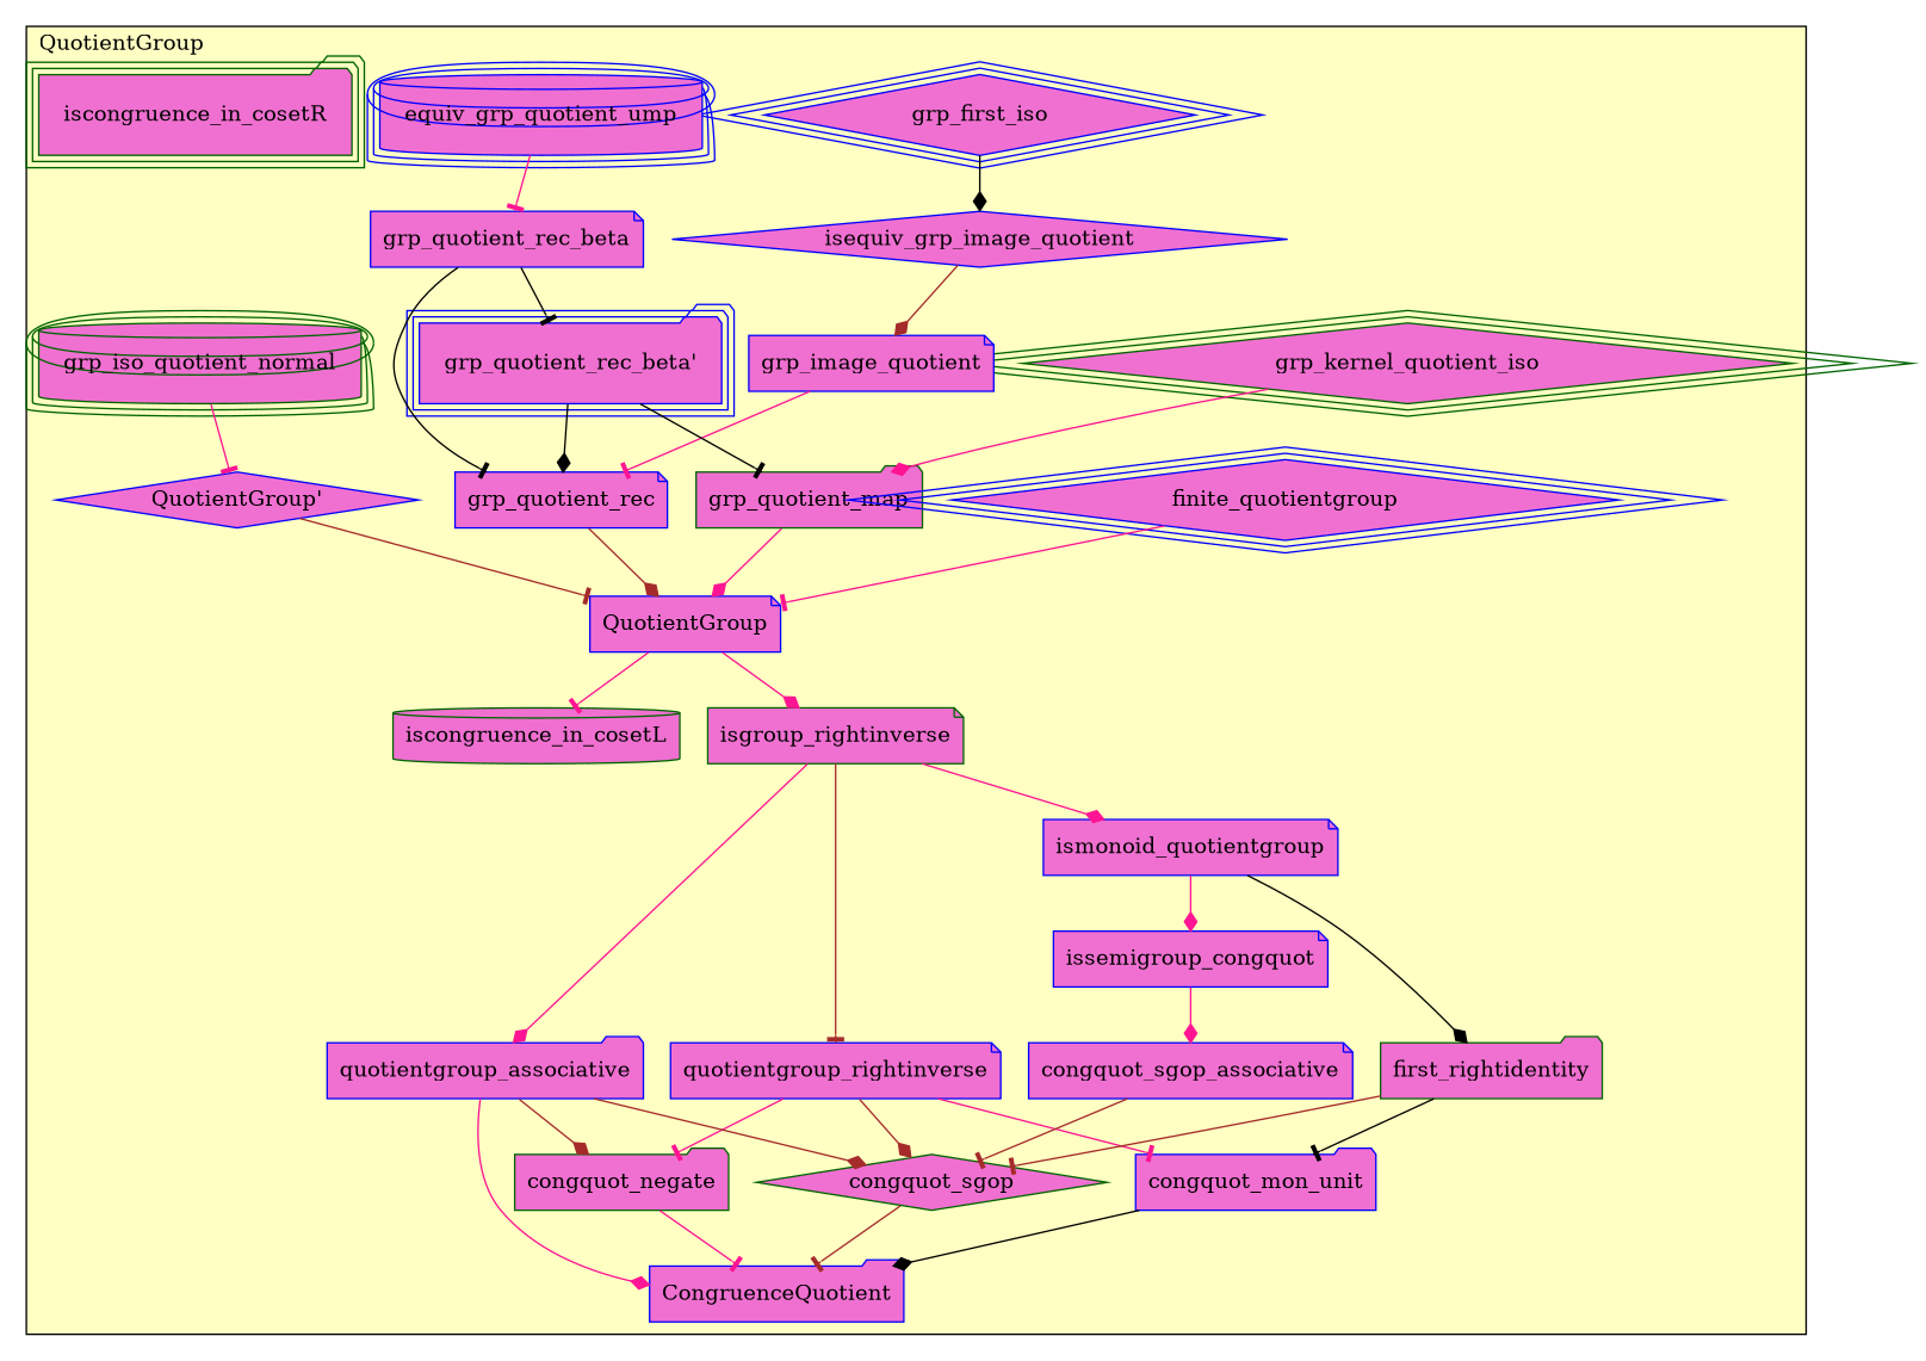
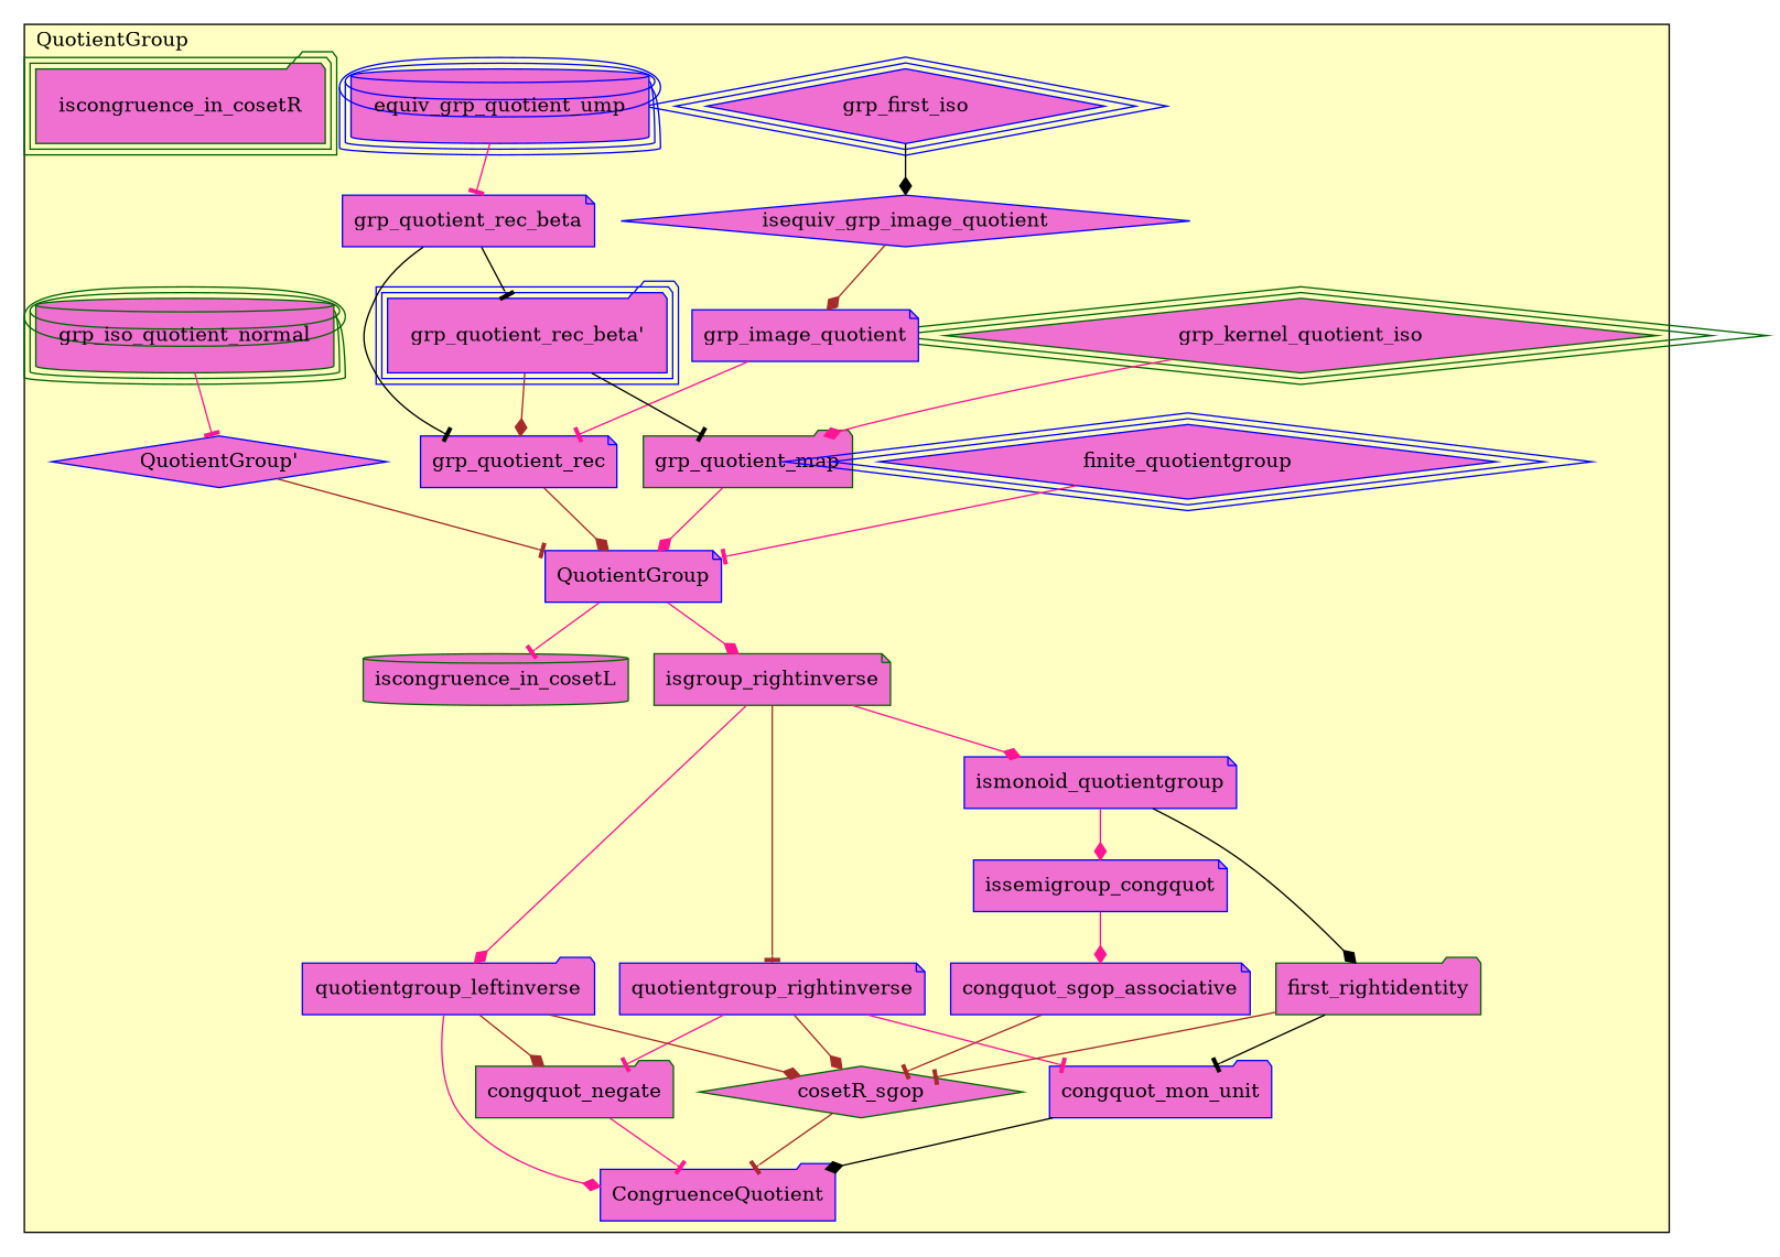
  digraph {
    node [color=blue fillcolor="#F070D1" shape=note style=filled]
    edge [arrowhead=diamond color=deeppink]
    n1 [color=darkgreen label=grp_kernel_quotient_iso peripheries=3 shape=diamond]
    n2 [label=finite_quotientgroup peripheries=3 shape=diamond]
    n3 [label=grp_first_iso peripheries=3 shape=diamond]
    n4 [label=isequiv_grp_image_quotient shape=diamond]
    n5 [label=grp_image_quotient]
    n6 [label=equiv_grp_quotient_ump peripheries=3 shape=cylinder]
    n7 [color=darkgreen label=grp_iso_quotient_normal peripheries=3 shape=cylinder]
    n8 [label="grp_quotient_rec_beta'" peripheries=3 shape=folder]
    n9 [label=grp_quotient_rec_beta]
    n10 [label="QuotientGroup'" shape=diamond]
    n11 [label=grp_quotient_rec]
    n12 [color=darkgreen label=grp_quotient_map shape=folder]
    n13 [label=QuotientGroup]
    n14 [color=darkgreen label=iscongruence_in_cosetR peripheries=3 shape=folder]
    n15 [color=darkgreen label=iscongruence_in_cosetL shape=cylinder]
    n16 [color=darkgreen label=isgroup_rightinverse]
    n17 [label=quotientgroup_rightinverse]
-   n18 [label=quotientgroup_associative shape=folder]
+   n18 [label=quotientgroup_leftinverse shape=folder]
    n19 [label=ismonoid_quotientgroup]
    n20 [color=darkgreen label=first_rightidentity shape=folder]
    n21 [label=issemigroup_congquot]
    n22 [label=congquot_sgop_associative]
    n23 [color=darkgreen label=congquot_negate shape=folder]
    n24 [label=congquot_mon_unit shape=folder]
-   n25 [color=darkgreen label=congquot_sgop shape=diamond]
+   n25 [color=darkgreen label=cosetR_sgop shape=diamond]
    n26 [label=CongruenceQuotient shape=folder]
    subgraph cluster_1 {
      fillcolor="#FFFFC3"
      label=QuotientGroup
      labeljust=l
      style=filled
      n1
      n2
      n3
      n4
      n5
      n6
      n7
      n8
      n9
      n10
      n11
      n12
      n13
      n14
      n15
      n16
      n17
      n18
      n19
      n20
      n21
      n22
      n23
      n24
      n25
      n26
    }
    n1 -> n12
    n2 -> n13 [arrowhead=tee]
    n3 -> n4 [color=black]
    n4 -> n5 [color=brown]
    n5 -> n11 [arrowhead=tee]
    n6 -> n9 [arrowhead=tee]
    n7 -> n10 [arrowhead=tee]
-   n8 -> n11 [color=black]
+   n8 -> n11 [color=brown]
    n8 -> n12 [arrowhead=tee color=black]
    n9 -> n8 [arrowhead=tee color=black]
    n9 -> n11 [arrowhead=tee color=black]
    n10 -> n13 [arrowhead=tee color=brown]
    n11 -> n13 [color=brown]
    n12 -> n13
    n13 -> n15 [arrowhead=tee]
    n13 -> n16
    n16 -> n17 [arrowhead=tee color=brown]
    n16 -> n18
    n16 -> n19
    n17 -> n23 [arrowhead=tee]
    n17 -> n24 [arrowhead=tee]
    n17 -> n25 [color=brown]
    n18 -> n23 [color=brown]
    n18 -> n25 [color=brown]
    n18 -> n26
    n19 -> n20 [color=black]
    n19 -> n21
    n20 -> n24 [arrowhead=tee color=black]
    n20 -> n25 [arrowhead=tee color=brown]
    n21 -> n22
    n22 -> n25 [arrowhead=tee color=brown]
    n23 -> n26 [arrowhead=tee]
    n24 -> n26 [color=black]
    n25 -> n26 [arrowhead=tee color=brown]
  }
